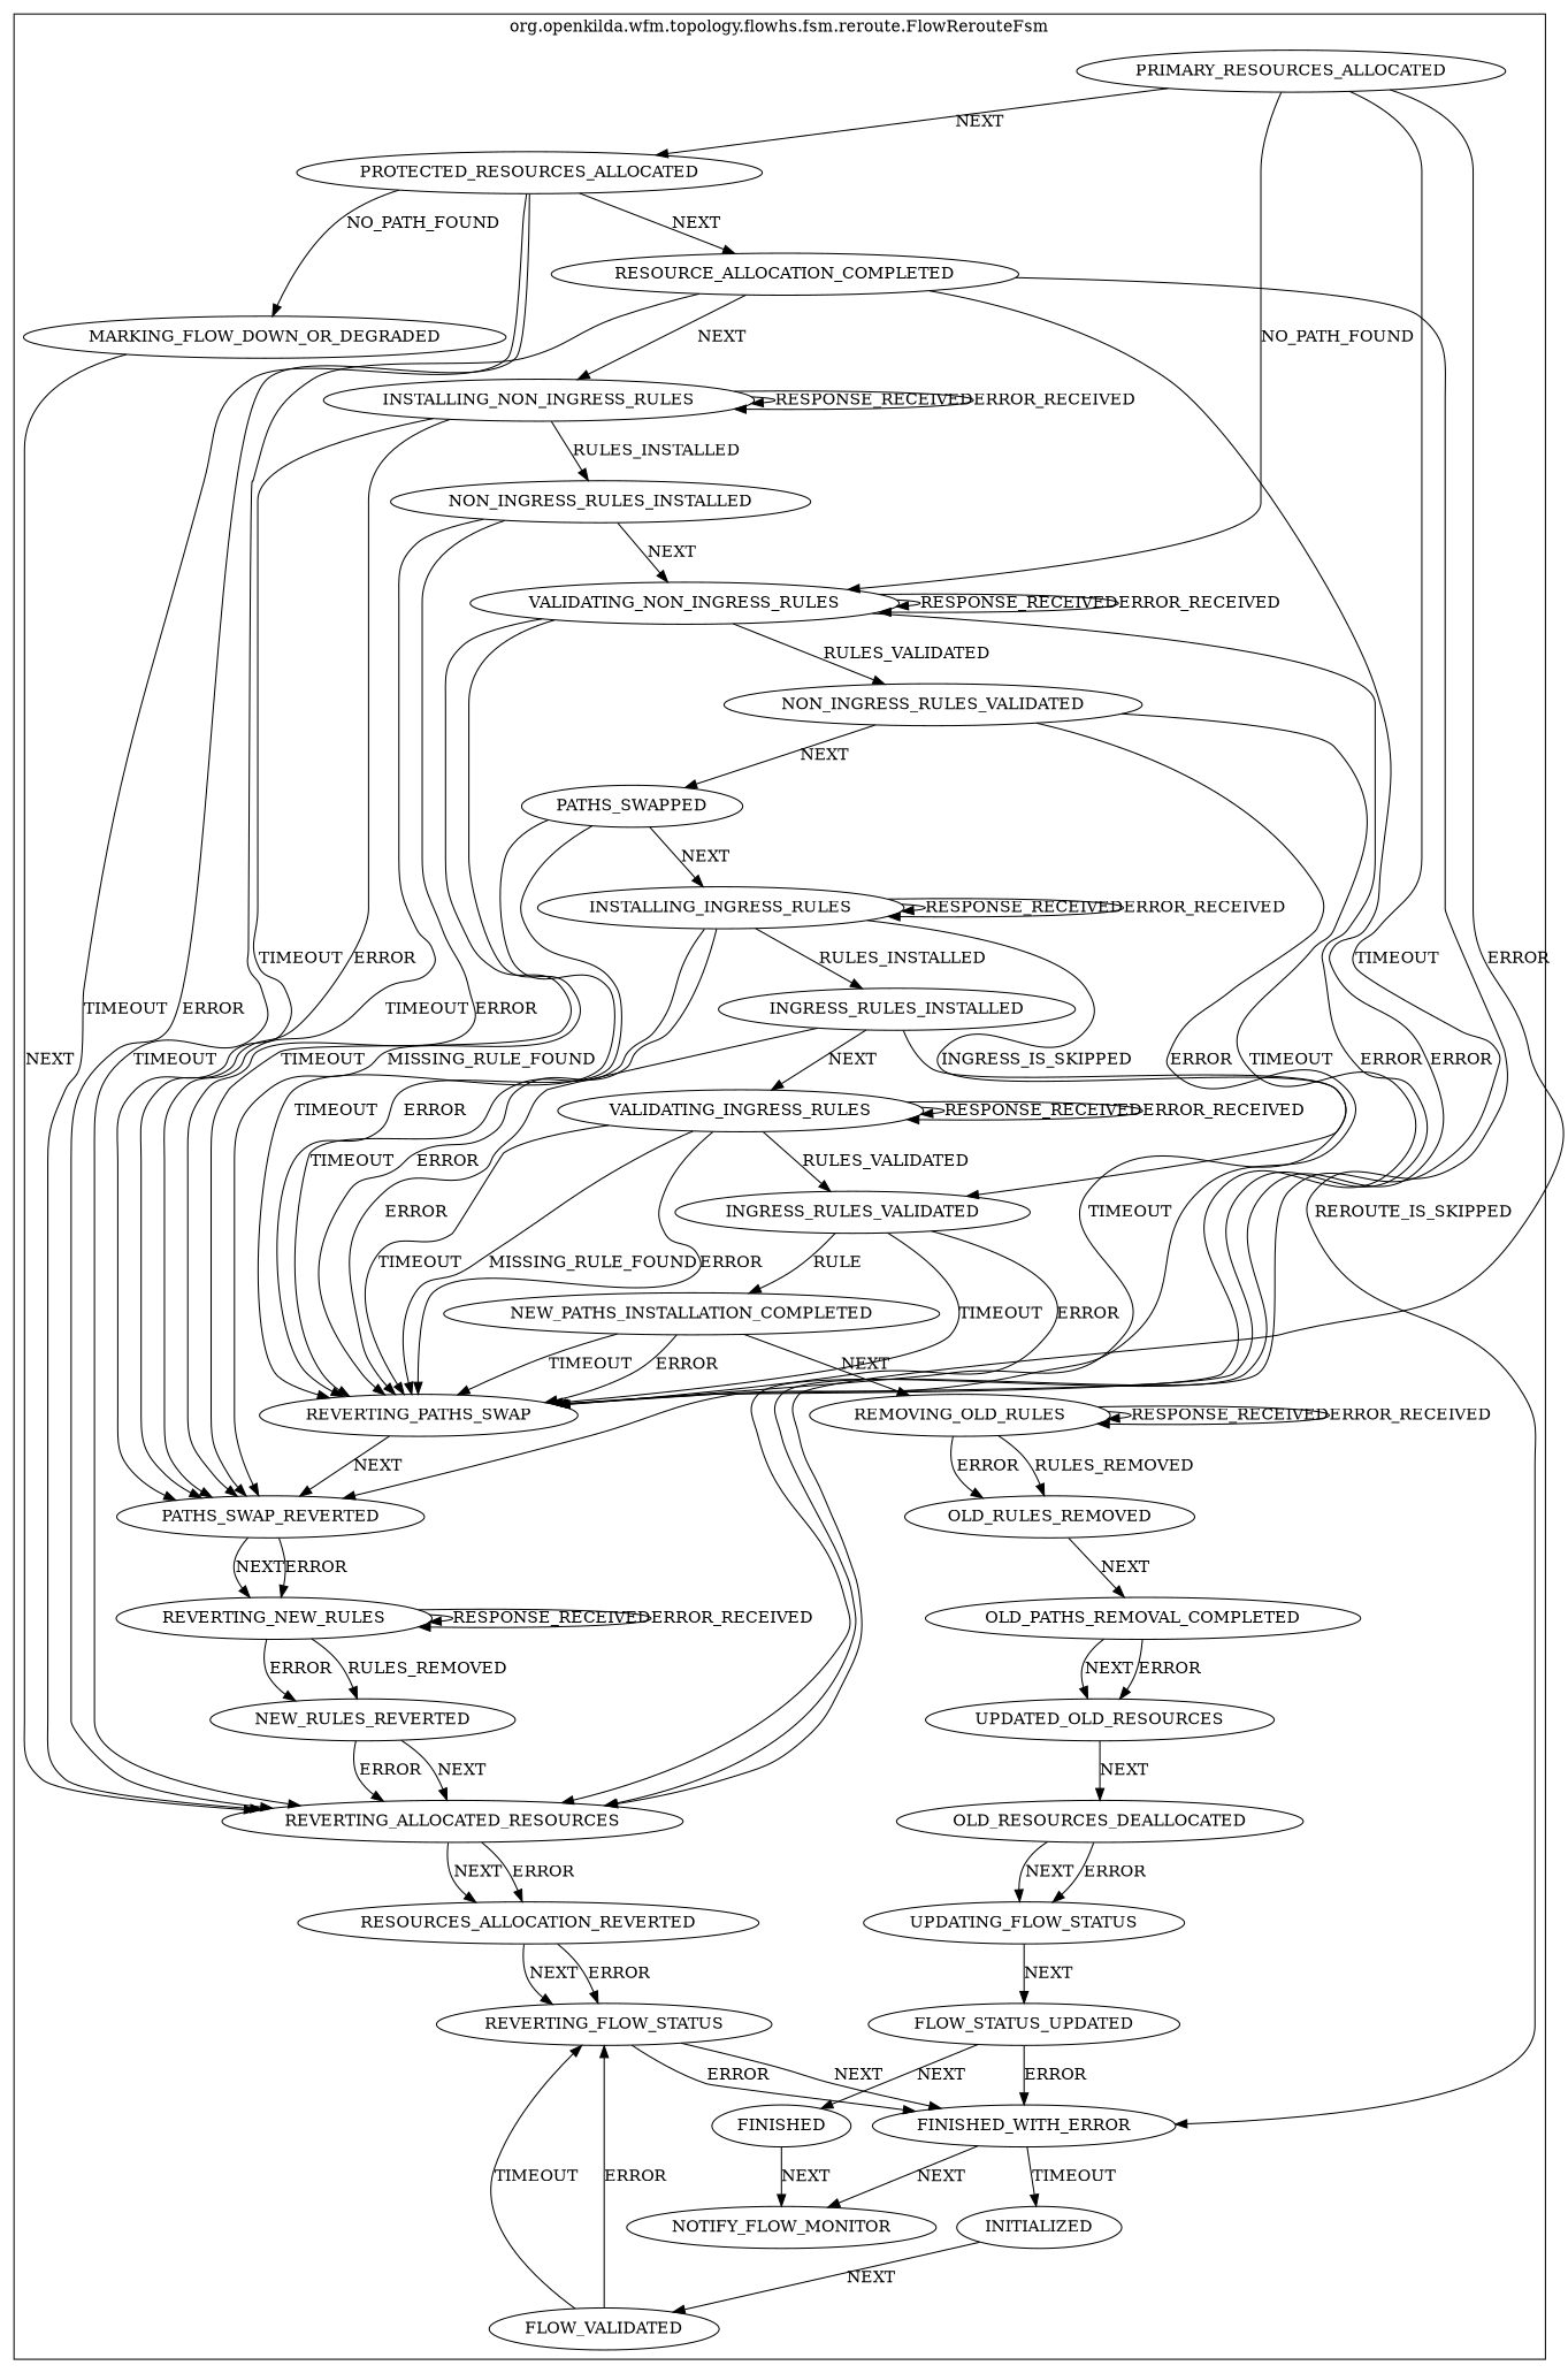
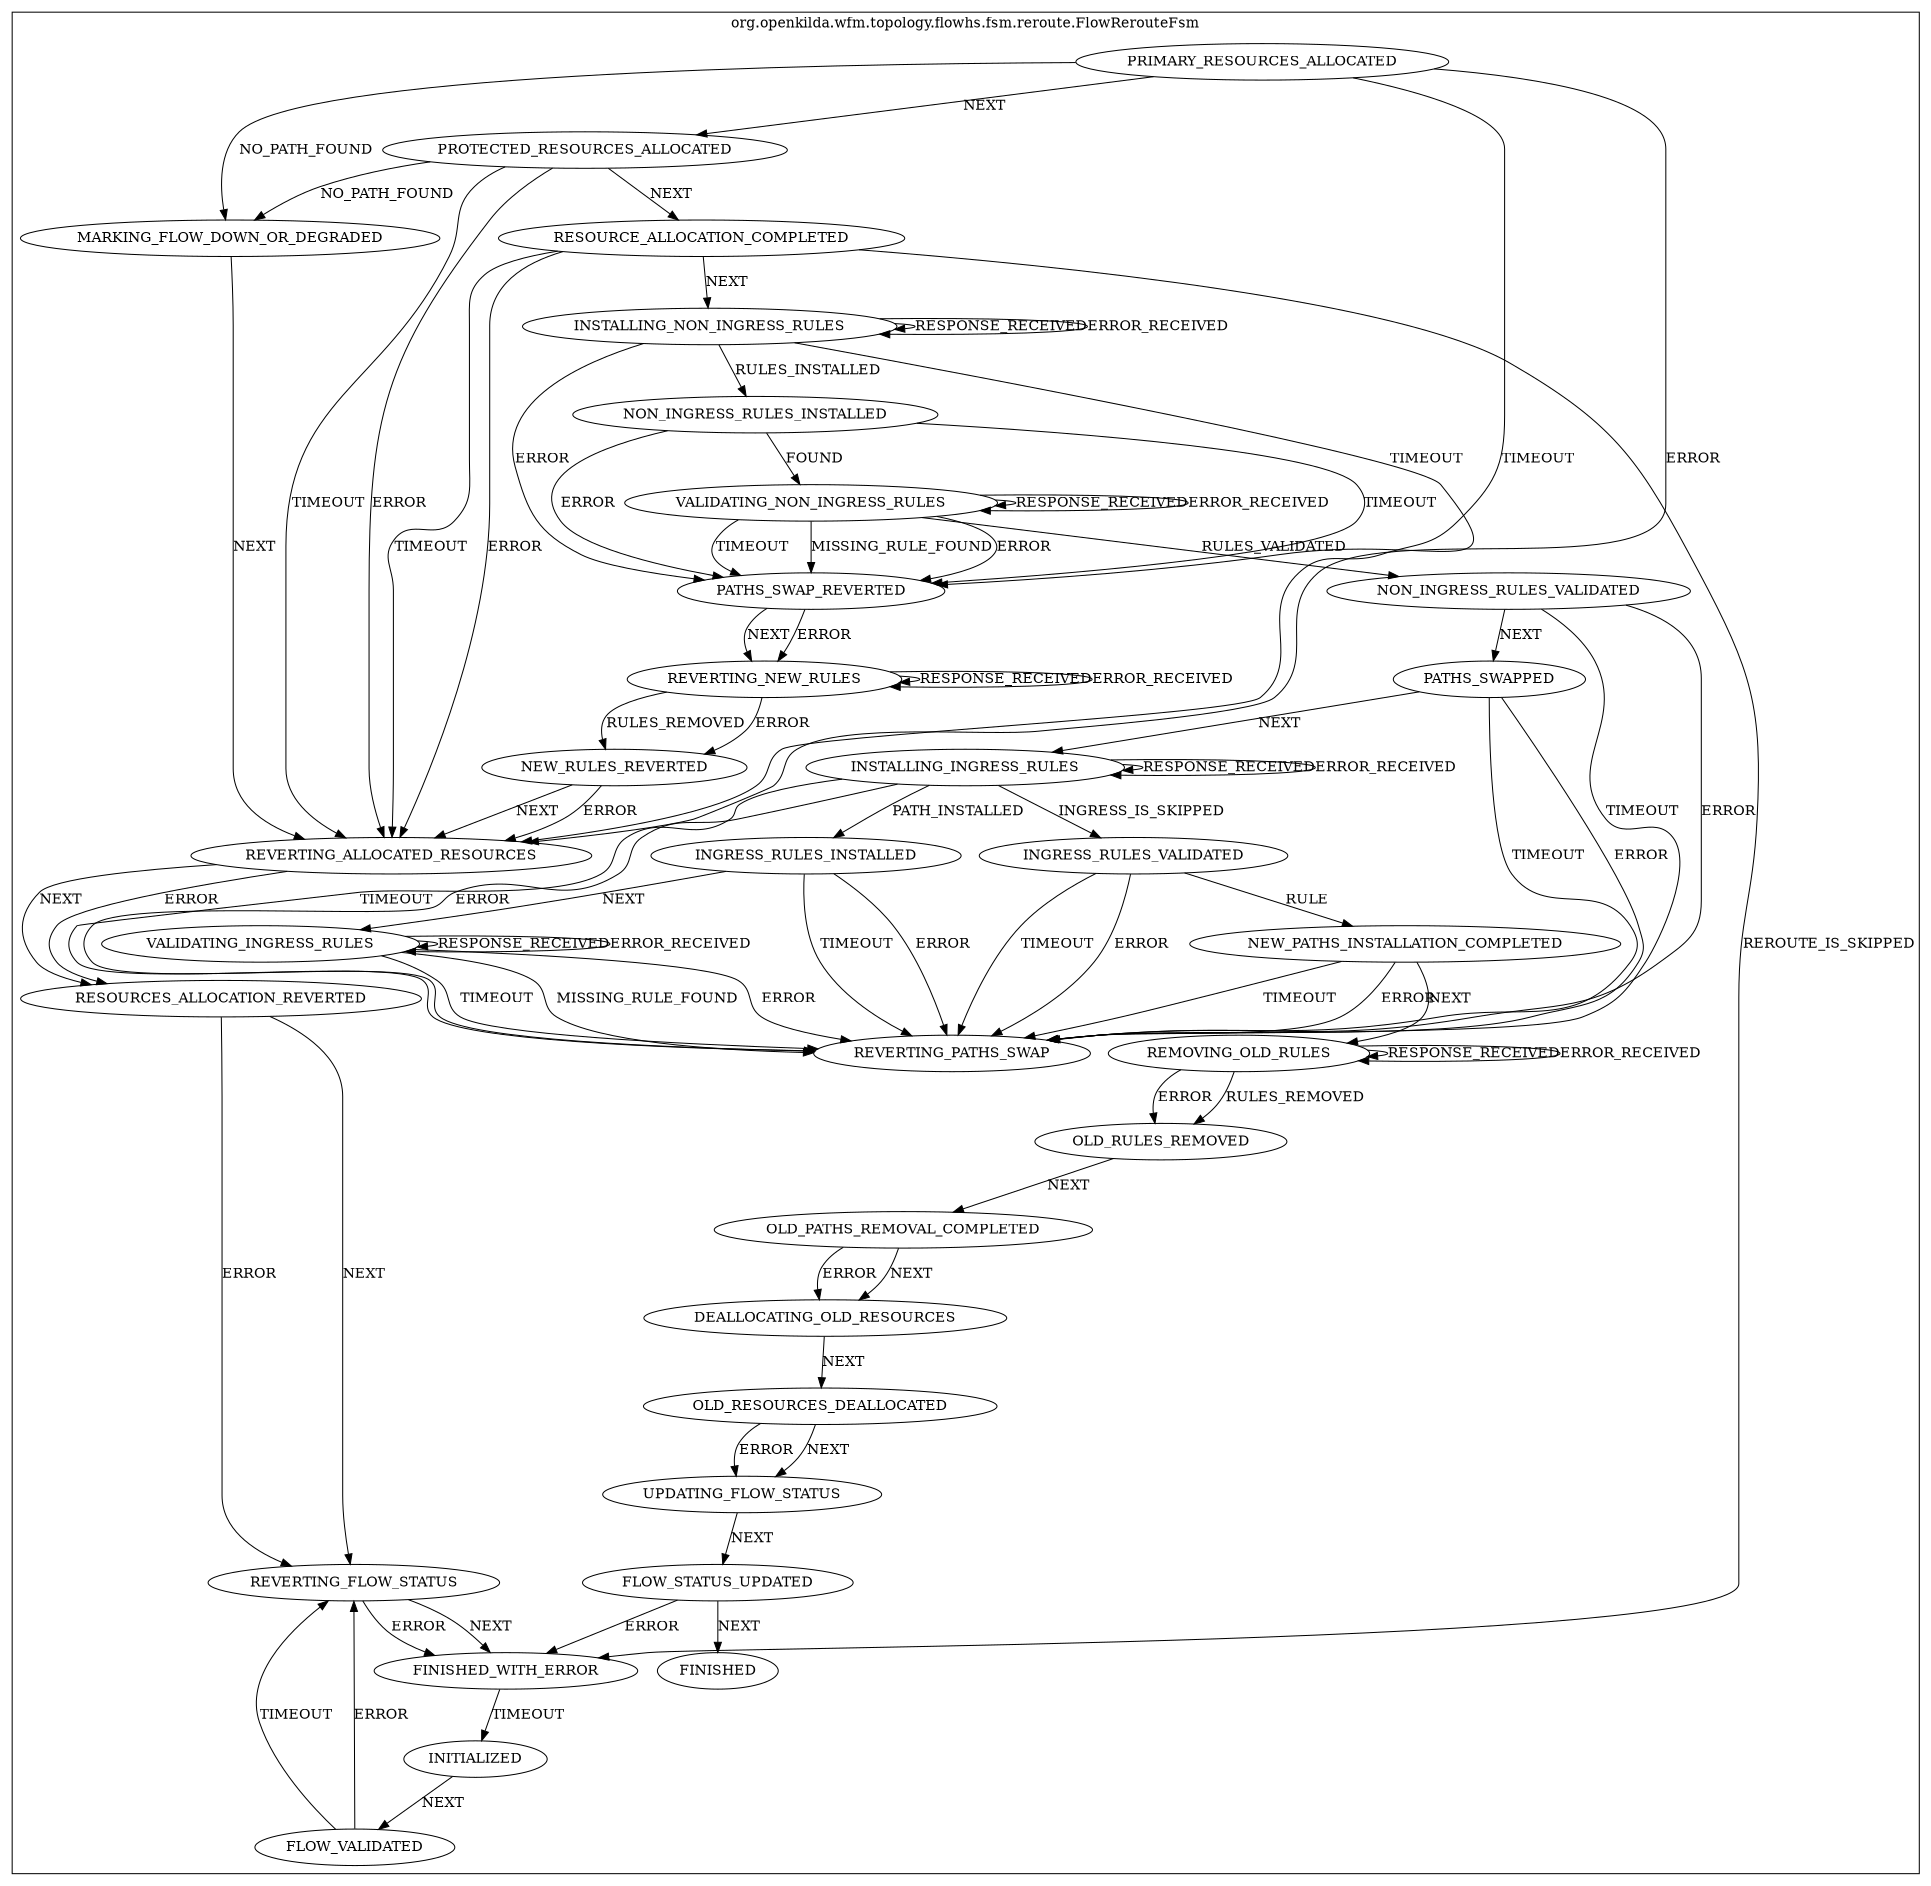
  digraph {
    compound=true
    n1 [label=INSTALLING_NON_INGRESS_RULES]
    n2 [label=NON_INGRESS_RULES_INSTALLED]
    n3 [label=PATHS_SWAP_REVERTED]
    n4 [label=INGRESS_RULES_VALIDATED]
    n5 [label=NEW_PATHS_INSTALLATION_COMPLETED]
    n6 [label=REVERTING_PATHS_SWAP]
-   n7 [label=UPDATED_OLD_RESOURCES]
+   n7 [label=DEALLOCATING_OLD_RESOURCES]
    n8 [label=OLD_RESOURCES_DEALLOCATED]
    n9 [label=INSTALLING_INGRESS_RULES]
    n10 [label=INGRESS_RULES_INSTALLED]
    n11 [label=VALIDATING_INGRESS_RULES]
    n12 [label=FINISHED_WITH_ERROR]
-   n13 [label=NOTIFY_FLOW_MONITOR]
    n14 [label=FINISHED]
    n15 [label=INITIALIZED]
    n16 [label=FLOW_VALIDATED]
    n17 [label=REVERTING_FLOW_STATUS]
    n18 [label=OLD_PATHS_REMOVAL_COMPLETED]
    n19 [label=PRIMARY_RESOURCES_ALLOCATED]
    n20 [label=REMOVING_OLD_RULES]
    n21 [label=NON_INGRESS_RULES_VALIDATED]
    n22 [label=PATHS_SWAPPED]
    n23 [label=NEW_RULES_REVERTED]
    n24 [label=REVERTING_ALLOCATED_RESOURCES]
    n25 [label=RESOURCE_ALLOCATION_COMPLETED]
    n26 [label=VALIDATING_NON_INGRESS_RULES]
    n27 [label=UPDATING_FLOW_STATUS]
    n28 [label=FLOW_STATUS_UPDATED]
    n29 [label=RESOURCES_ALLOCATION_REVERTED]
    n30 [label=MARKING_FLOW_DOWN_OR_DEGRADED]
    n31 [label=PROTECTED_RESOURCES_ALLOCATED]
    n32 [label=OLD_RULES_REMOVED]
    n33 [label=REVERTING_NEW_RULES]
    subgraph cluster_1 {
      label="org.openkilda.wfm.topology.flowhs.fsm.reroute.FlowRerouteFsm"
      n1
      n2
      n3
      n4
      n5
      n6
      n7
      n8
      n9
      n10
      n11
      n12
-     n13
      n14
      n15
      n16
      n17
      n18
      n19
      n20
      n21
      n22
      n23
      n24
      n25
      n26
      n27
      n28
      n29
      n30
      n31
      n32
      n33
    }
    n1 -> n1 [label=RESPONSE_RECEIVED]
    n1 -> n1 [label=ERROR_RECEIVED]
    n1 -> n2 [label=RULES_INSTALLED]
    n1 -> n3 [label=TIMEOUT]
    n1 -> n3 [label=ERROR]
    n2 -> n3 [label=TIMEOUT]
    n2 -> n3 [label=ERROR]
-   n2 -> n26 [label=NEXT]
+   n2 -> n26 [label=FOUND]
    n3 -> n33 [label=NEXT]
    n3 -> n33 [label=ERROR]
    n4 -> n5 [label=RULE]
    n4 -> n6 [label=TIMEOUT]
    n4 -> n6 [label=ERROR]
    n5 -> n6 [label=TIMEOUT]
    n5 -> n6 [label=ERROR]
    n5 -> n20 [label=NEXT]
-   n6 -> n3 [label=NEXT]
    n7 -> n8 [label=NEXT]
    n8 -> n27 [label=NEXT]
    n8 -> n27 [label=ERROR]
    n9 -> n4 [label=INGRESS_IS_SKIPPED]
    n9 -> n6 [label=TIMEOUT]
    n9 -> n6 [label=ERROR]
    n9 -> n9 [label=RESPONSE_RECEIVED]
    n9 -> n9 [label=ERROR_RECEIVED]
-   n9 -> n10 [label=RULES_INSTALLED]
+   n9 -> n10 [label=PATH_INSTALLED]
    n10 -> n6 [label=TIMEOUT]
    n10 -> n6 [label=ERROR]
    n10 -> n11 [label=NEXT]
-   n11 -> n4 [label=RULES_VALIDATED]
    n11 -> n6 [label=TIMEOUT]
    n11 -> n6 [label=MISSING_RULE_FOUND]
    n11 -> n6 [label=ERROR]
    n11 -> n11 [label=RESPONSE_RECEIVED]
    n11 -> n11 [label=ERROR_RECEIVED]
-   n12 -> n13 [label=NEXT]
    n12 -> n15 [label=TIMEOUT]
-   n14 -> n13 [label=NEXT]
    n15 -> n16 [label=NEXT]
    n16 -> n17 [label=TIMEOUT]
    n16 -> n17 [label=ERROR]
    n17 -> n12 [label=NEXT]
    n17 -> n12 [label=ERROR]
    n18 -> n7 [label=NEXT]
    n18 -> n7 [label=ERROR]
    n19 -> n24 [label=TIMEOUT]
    n19 -> n24 [label=ERROR]
-   n19 -> n26 [label=NO_PATH_FOUND]
+   n19 -> n30 [label=NO_PATH_FOUND]
    n19 -> n31 [label=NEXT]
    n20 -> n20 [label=RESPONSE_RECEIVED]
    n20 -> n20 [label=ERROR_RECEIVED]
    n20 -> n32 [label=RULES_REMOVED]
    n20 -> n32 [label=ERROR]
    n21 -> n6 [label=TIMEOUT]
    n21 -> n6 [label=ERROR]
    n21 -> n22 [label=NEXT]
    n22 -> n6 [label=TIMEOUT]
    n22 -> n6 [label=ERROR]
    n22 -> n9 [label=NEXT]
    n23 -> n24 [label=NEXT]
    n23 -> n24 [label=ERROR]
    n24 -> n29 [label=NEXT]
    n24 -> n29 [label=ERROR]
    n25 -> n1 [label=NEXT]
    n25 -> n12 [label=REROUTE_IS_SKIPPED]
    n25 -> n24 [label=TIMEOUT]
    n25 -> n24 [label=ERROR]
    n26 -> n3 [label=TIMEOUT]
    n26 -> n3 [label=MISSING_RULE_FOUND]
    n26 -> n3 [label=ERROR]
    n26 -> n21 [label=RULES_VALIDATED]
    n26 -> n26 [label=RESPONSE_RECEIVED]
    n26 -> n26 [label=ERROR_RECEIVED]
    n27 -> n28 [label=NEXT]
    n28 -> n12 [label=ERROR]
    n28 -> n14 [label=NEXT]
    n29 -> n17 [label=NEXT]
    n29 -> n17 [label=ERROR]
    n30 -> n24 [label=NEXT]
    n31 -> n24 [label=TIMEOUT]
    n31 -> n24 [label=ERROR]
    n31 -> n25 [label=NEXT]
    n31 -> n30 [label=NO_PATH_FOUND]
    n32 -> n18 [label=NEXT]
    n33 -> n23 [label=RULES_REMOVED]
    n33 -> n23 [label=ERROR]
    n33 -> n33 [label=RESPONSE_RECEIVED]
    n33 -> n33 [label=ERROR_RECEIVED]
  }
